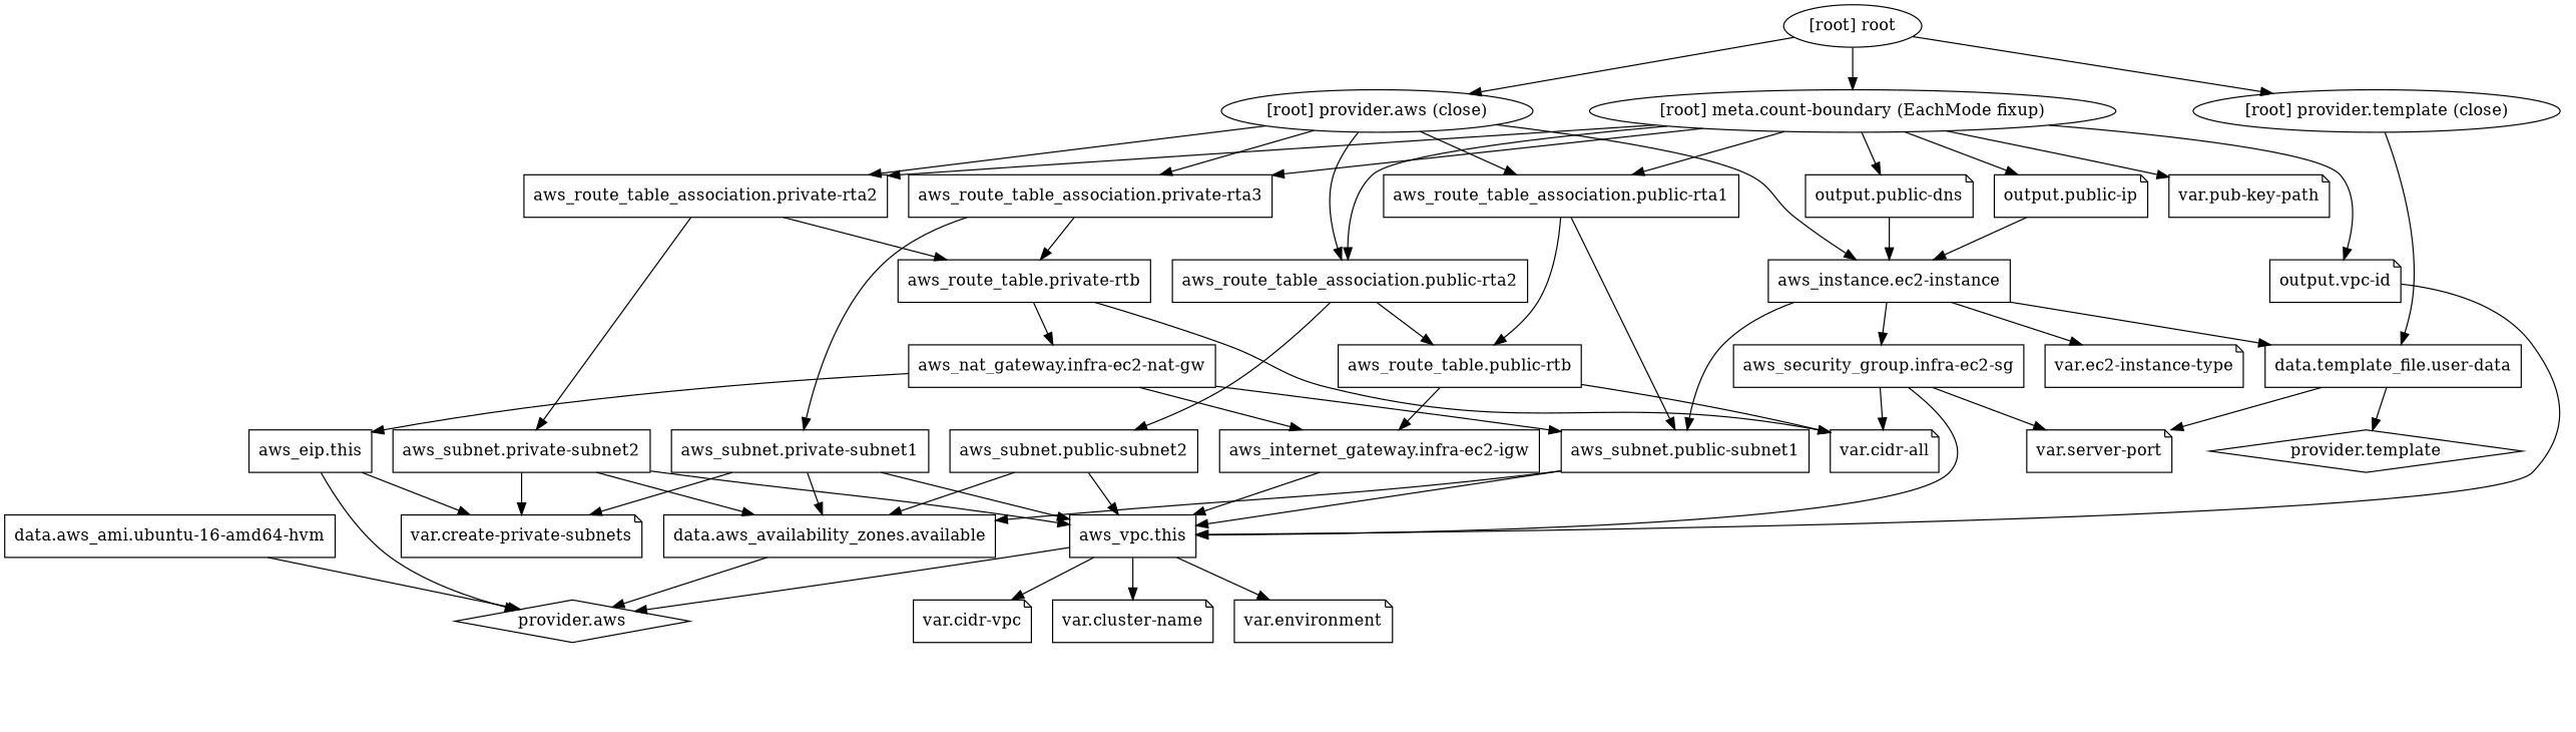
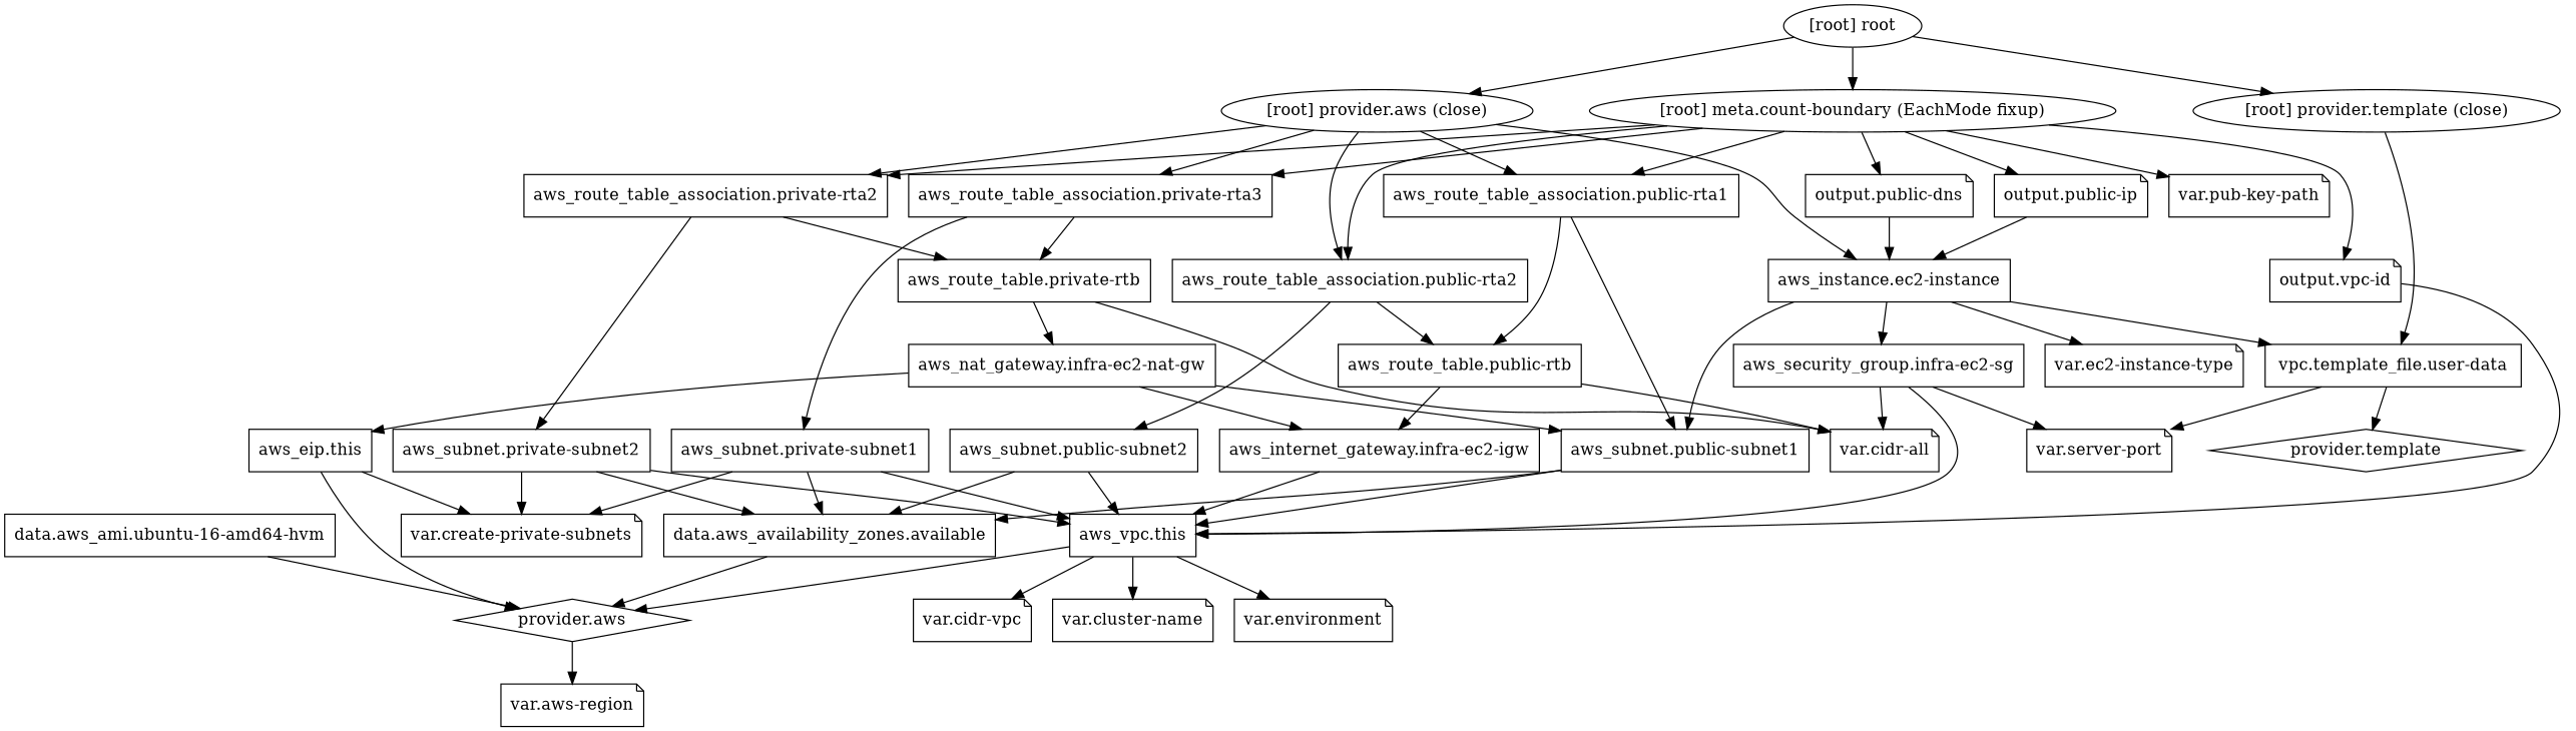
  digraph {
    compound=true
    newrank=true
    node [shape=box]
    n1 [label="aws_eip.this"]
    n2 [label="provider.aws" shape=diamond]
    n3 [label="var.create-private-subnets" shape=note]
    n4 [label="aws_instance.ec2-instance"]
    n5 [label="aws_security_group.infra-ec2-sg"]
    n6 [label="aws_subnet.public-subnet1"]
    n7 [label="data.aws_ami.ubuntu-16-amd64-hvm"]
-   n8 [label="data.template_file.user-data"]
+   n8 [label="vpc.template_file.user-data"]
    n9 [label="var.ec2-instance-type" shape=note]
    n10 [label="aws_internet_gateway.infra-ec2-igw"]
    n11 [label="aws_vpc.this"]
    n12 [label="aws_nat_gateway.infra-ec2-nat-gw"]
    n13 [label="aws_route_table.private-rtb"]
    n14 [label="var.cidr-all" shape=note]
    n15 [label="aws_route_table.public-rtb"]
    n16 [label="aws_route_table_association.private-rta3"]
    n17 [label="aws_subnet.private-subnet1"]
    n18 [label="aws_route_table_association.private-rta2"]
    n19 [label="aws_subnet.private-subnet2"]
    n20 [label="aws_route_table_association.public-rta1"]
    n21 [label="aws_route_table_association.public-rta2"]
    n22 [label="aws_subnet.public-subnet2"]
    n23 [label="var.server-port" shape=note]
    n24 [label="data.aws_availability_zones.available"]
    n25 [label="var.cidr-vpc" shape=note]
    n26 [label="var.cluster-name" shape=note]
    n27 [label="var.environment" shape=note]
    n28 [label="provider.template" shape=diamond]
    n29 [label="output.public-dns" shape=note]
    n30 [label="output.public-ip" shape=note]
    n31 [label="output.vpc-id" shape=note]
+   n32 [label="var.aws-region" shape=note]
    n33 [label="var.pub-key-path" shape=note]
    "[root] meta.count-boundary (EachMode fixup)" [shape=""]
    "[root] provider.aws (close)" [shape=""]
    "[root] provider.template (close)" [shape=""]
    "[root] root" [shape=""]
    subgraph sub_1 {
      n1
      n2
      n3
      n4
      n5
      n6
      n7
      n8
      n9
      n10
      n11
      n12
      n13
      n14
      n15
      n16
      n17
      n18
      n19
      n20
      n21
      n22
      n23
      n24
      n25
      n26
      n27
      n28
      n29
      n30
      n31
+     n32
      n33
      "[root] meta.count-boundary (EachMode fixup)"
      "[root] provider.aws (close)"
      "[root] provider.template (close)"
      "[root] root"
    }
    n1 -> n2
    n1 -> n3
+   n2 -> n32
    n4 -> n5
    n4 -> n6
    n4 -> n8
    n4 -> n9
    n5 -> n11
    n5 -> n14
    n5 -> n23
    n6 -> n11
    n6 -> n24
    n7 -> n2
    n8 -> n23
    n8 -> n28
    n10 -> n11
    n11 -> n2
    n11 -> n25
    n11 -> n26
    n11 -> n27
    n12 -> n1
    n12 -> n6
    n12 -> n10
    n13 -> n12
    n13 -> n14
    n15 -> n10
    n15 -> n14
    n16 -> n13
    n16 -> n17
    n17 -> n3
    n17 -> n11
    n17 -> n24
    n18 -> n13
    n18 -> n19
    n19 -> n3
    n19 -> n11
    n19 -> n24
    n20 -> n6
    n20 -> n15
    n21 -> n15
    n21 -> n22
    n22 -> n11
    n22 -> n24
    n24 -> n2
    n29 -> n4
    n30 -> n4
    n31 -> n11
    "[root] meta.count-boundary (EachMode fixup)" -> n16
    "[root] meta.count-boundary (EachMode fixup)" -> n18
    "[root] meta.count-boundary (EachMode fixup)" -> n20
    "[root] meta.count-boundary (EachMode fixup)" -> n21
    "[root] meta.count-boundary (EachMode fixup)" -> n29
    "[root] meta.count-boundary (EachMode fixup)" -> n30
    "[root] meta.count-boundary (EachMode fixup)" -> n31
    "[root] meta.count-boundary (EachMode fixup)" -> n33
    "[root] provider.aws (close)" -> n4
    "[root] provider.aws (close)" -> n16
    "[root] provider.aws (close)" -> n18
    "[root] provider.aws (close)" -> n20
    "[root] provider.aws (close)" -> n21
    "[root] provider.template (close)" -> n8
    "[root] root" -> "[root] meta.count-boundary (EachMode fixup)"
    "[root] root" -> "[root] provider.aws (close)"
    "[root] root" -> "[root] provider.template (close)"
  }
